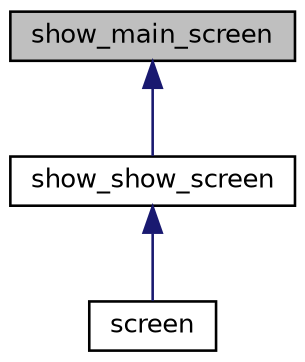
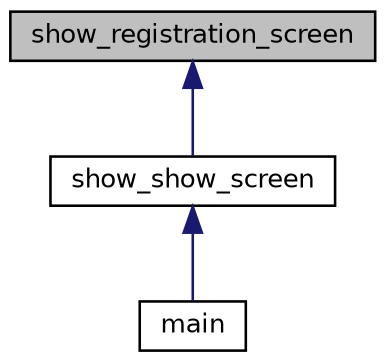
  digraph {
    rankdir=TB
    node [color=black fillcolor=white fontname=Helvetica fontsize=10 shape=record style=filled]
    edge [color=midnightblue dir=back fontname=Helvetica fontsize=10 labelfontname=Helvetica labelfontsize=10 style=solid]
-   n1 [fillcolor=grey75 fontcolor=black height=0.2 label=show_main_screen width=0.4]
+   n1 [fillcolor=grey75 fontcolor=black height=0.2 label=show_registration_screen width=0.4]
    n2 [height=0.2 label=show_show_screen width=0.4]
-   n3 [height=0.2 label=screen width=0.4]
+   n3 [height=0.2 label=main width=0.4]
    n1 -> n2
    n2 -> n3
  }
